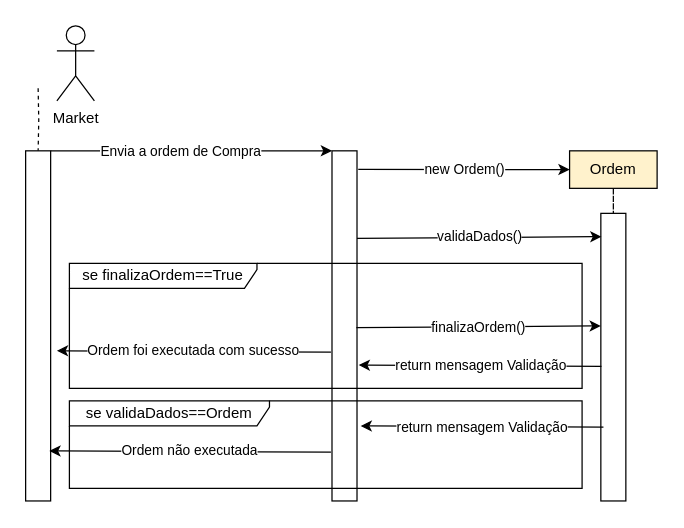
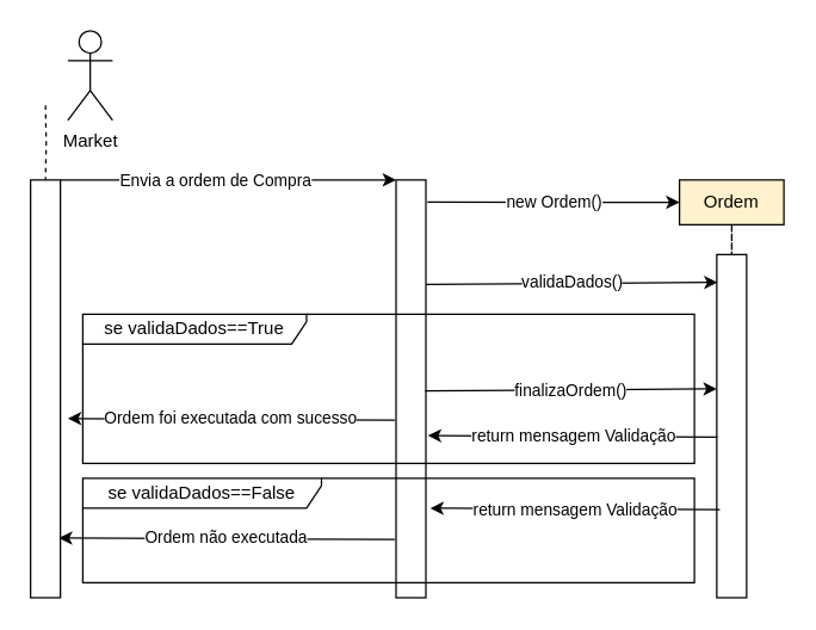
  <mxCell id="0" />
  <mxCell id="1" parent="0" />
  <mxCell id="2" style="edgeStyle=orthogonalEdgeStyle;rounded=0;orthogonalLoop=1;jettySize=auto;html=1;dashed=1;endArrow=none;endFill=0;" parent="1" target="6" edge="1"><mxGeometry relative="1" as="geometry"><mxPoint x="30" y="70" as="sourcePoint" /></mxGeometry></mxCell>
  <mxCell id="3" value="Market" style="shape=umlActor;verticalLabelPosition=bottom;verticalAlign=top;html=1;outlineConnect=0;" parent="1" vertex="1"><mxGeometry x="45" y="20" width="30" height="60" as="geometry" /></mxCell>
  <mxCell id="4" style="edgeStyle=orthogonalEdgeStyle;rounded=0;orthogonalLoop=1;jettySize=auto;html=1;exitX=1;exitY=0;exitDx=0;exitDy=0;entryX=0;entryY=0;entryDx=0;entryDy=0;endArrow=classic;endFill=1;" parent="1" source="6" target="7" edge="1"><mxGeometry relative="1" as="geometry"><Array as="points"><mxPoint x="165" y="120" /><mxPoint x="165" y="120" /></Array></mxGeometry></mxCell>
  <mxCell id="5" value="Envia a ordem de Compra" style="edgeLabel;html=1;align=center;verticalAlign=middle;resizable=0;points=[];" parent="4" vertex="1" connectable="0"><mxGeometry x="-0.081" relative="1" as="geometry"><mxPoint as="offset" /></mxGeometry></mxCell>
  <mxCell id="6" value="" style="rounded=0;whiteSpace=wrap;html=1;fontStyle=1" parent="1" vertex="1"><mxGeometry x="20" y="120" width="20" height="280" as="geometry" /></mxCell>
  <mxCell id="7" value="" style="rounded=0;whiteSpace=wrap;html=1;fontStyle=1" parent="1" vertex="1"><mxGeometry x="265" y="120" width="20" height="280" as="geometry" /></mxCell>
  <mxCell id="8" style="edgeStyle=orthogonalEdgeStyle;rounded=0;orthogonalLoop=1;jettySize=auto;html=1;endArrow=none;endFill=0;dashed=1;" parent="1" source="9" target="10" edge="1"><mxGeometry relative="1" as="geometry" /></mxCell>
  <mxCell id="9" value="Ordem" style="rounded=0;whiteSpace=wrap;html=1;fillColor=#fff2cc;" parent="1" vertex="1"><mxGeometry x="455" y="120" width="70" height="30" as="geometry" /></mxCell>
  <mxCell id="10" value="" style="rounded=0;whiteSpace=wrap;html=1;fontStyle=1" parent="1" vertex="1"><mxGeometry x="480" y="170" width="20" height="230" as="geometry" /></mxCell>
  <mxCell id="11" value="new Ordem()" style="endArrow=classic;html=1;rounded=0;exitX=1.05;exitY=0.053;exitDx=0;exitDy=0;exitPerimeter=0;entryX=0;entryY=0.5;entryDx=0;entryDy=0;" parent="1" source="7" target="9" edge="1"><mxGeometry width="50" height="50" relative="1" as="geometry"><mxPoint x="165" y="190" as="sourcePoint" /><mxPoint x="215" y="140" as="targetPoint" /></mxGeometry></mxCell>
  <mxCell id="12" value="validaDados()" style="endArrow=classic;html=1;rounded=0;exitX=1;exitY=0.25;exitDx=0;exitDy=0;entryX=0.025;entryY=0.081;entryDx=0;entryDy=0;entryPerimeter=0;endFill=1;" parent="1" source="7" target="10" edge="1"><mxGeometry width="50" height="50" relative="1" as="geometry"><mxPoint x="315" y="190" as="sourcePoint" /><mxPoint x="365" y="140" as="targetPoint" /></mxGeometry></mxCell>
- <mxCell id="13" value="&lt;font style=&quot;font-size: 12px&quot;&gt;se&amp;nbsp;&lt;span style=&quot;background-color: rgb(255 , 255 , 255)&quot;&gt;finalizaOrdem&lt;/span&gt;==True&lt;/font&gt;" style="shape=umlFrame;whiteSpace=wrap;html=1;width=150;height=20;" parent="1" vertex="1"><mxGeometry x="55" y="210" width="410" height="100" as="geometry" /></mxCell>
+ <mxCell id="13" value="&lt;font style=&quot;font-size: 12px&quot;&gt;se&amp;nbsp;&lt;span style=&quot;background-color: rgb(255 , 255 , 255)&quot;&gt;validaDados&lt;/span&gt;==True&lt;/font&gt;" style="shape=umlFrame;whiteSpace=wrap;html=1;width=150;height=20;" parent="1" vertex="1"><mxGeometry x="55" y="210" width="410" height="100" as="geometry" /></mxCell>
  <mxCell id="14" value="finalizaOrdem()" style="endArrow=classic;html=1;rounded=0;exitX=1;exitY=0.25;exitDx=0;exitDy=0;entryX=0.025;entryY=0.081;entryDx=0;entryDy=0;entryPerimeter=0;endFill=1;" parent="1" edge="1"><mxGeometry width="50" height="50" relative="1" as="geometry"><mxPoint x="284.5" y="261.37" as="sourcePoint" /><mxPoint x="480" y="260" as="targetPoint" /></mxGeometry></mxCell>
  <mxCell id="15" value="return mensagem Validação" style="endArrow=classic;html=1;rounded=0;exitX=0.025;exitY=0.532;exitDx=0;exitDy=0;entryX=1.067;entryY=0.612;entryDx=0;entryDy=0;entryPerimeter=0;endFill=1;exitPerimeter=0;" parent="1" source="10" target="7" edge="1"><mxGeometry width="50" height="50" relative="1" as="geometry"><mxPoint x="294.5" y="271.37" as="sourcePoint" /><mxPoint x="490" y="270" as="targetPoint" /></mxGeometry></mxCell>
  <mxCell id="16" value="Ordem foi executada com sucesso" style="endArrow=classic;html=1;rounded=0;exitX=0.025;exitY=0.532;exitDx=0;exitDy=0;entryX=1.25;entryY=0.571;entryDx=0;entryDy=0;entryPerimeter=0;endFill=1;exitPerimeter=0;" parent="1" target="6" edge="1"><mxGeometry width="50" height="50" relative="1" as="geometry"><mxPoint x="264.16" y="281" as="sourcePoint" /><mxPoint x="70" y="280" as="targetPoint" /></mxGeometry></mxCell>
  <mxCell id="17" value="return mensagem Validação" style="endArrow=classic;html=1;rounded=0;exitX=0.025;exitY=0.532;exitDx=0;exitDy=0;entryX=1.067;entryY=0.612;entryDx=0;entryDy=0;entryPerimeter=0;endFill=1;exitPerimeter=0;" parent="1" edge="1"><mxGeometry width="50" height="50" relative="1" as="geometry"><mxPoint x="482.08" y="341" as="sourcePoint" /><mxPoint x="287.92" y="340" as="targetPoint" /></mxGeometry></mxCell>
- <mxCell id="18" value="se&amp;nbsp;&lt;span style=&quot;background-color: rgb(255 , 255 , 255)&quot;&gt;validaDados&lt;/span&gt;==Ordem" style="shape=umlFrame;whiteSpace=wrap;html=1;width=160;height=20;" parent="1" vertex="1"><mxGeometry x="55" y="320" width="410" height="70" as="geometry" /></mxCell>
+ <mxCell id="18" value="se&amp;nbsp;&lt;span style=&quot;background-color: rgb(255 , 255 , 255)&quot;&gt;validaDados&lt;/span&gt;==False" style="shape=umlFrame;whiteSpace=wrap;html=1;width=160;height=20;" parent="1" vertex="1"><mxGeometry x="55" y="320" width="410" height="70" as="geometry" /></mxCell>
  <mxCell id="19" value="Ordem não executada" style="endArrow=classic;html=1;rounded=0;exitX=0.025;exitY=0.532;exitDx=0;exitDy=0;entryX=0.95;entryY=0.857;entryDx=0;entryDy=0;entryPerimeter=0;endFill=1;exitPerimeter=0;" parent="1" target="6" edge="1"><mxGeometry width="50" height="50" relative="1" as="geometry"><mxPoint x="264.16" y="361" as="sourcePoint" /><mxPoint x="70" y="360" as="targetPoint" /></mxGeometry></mxCell>
